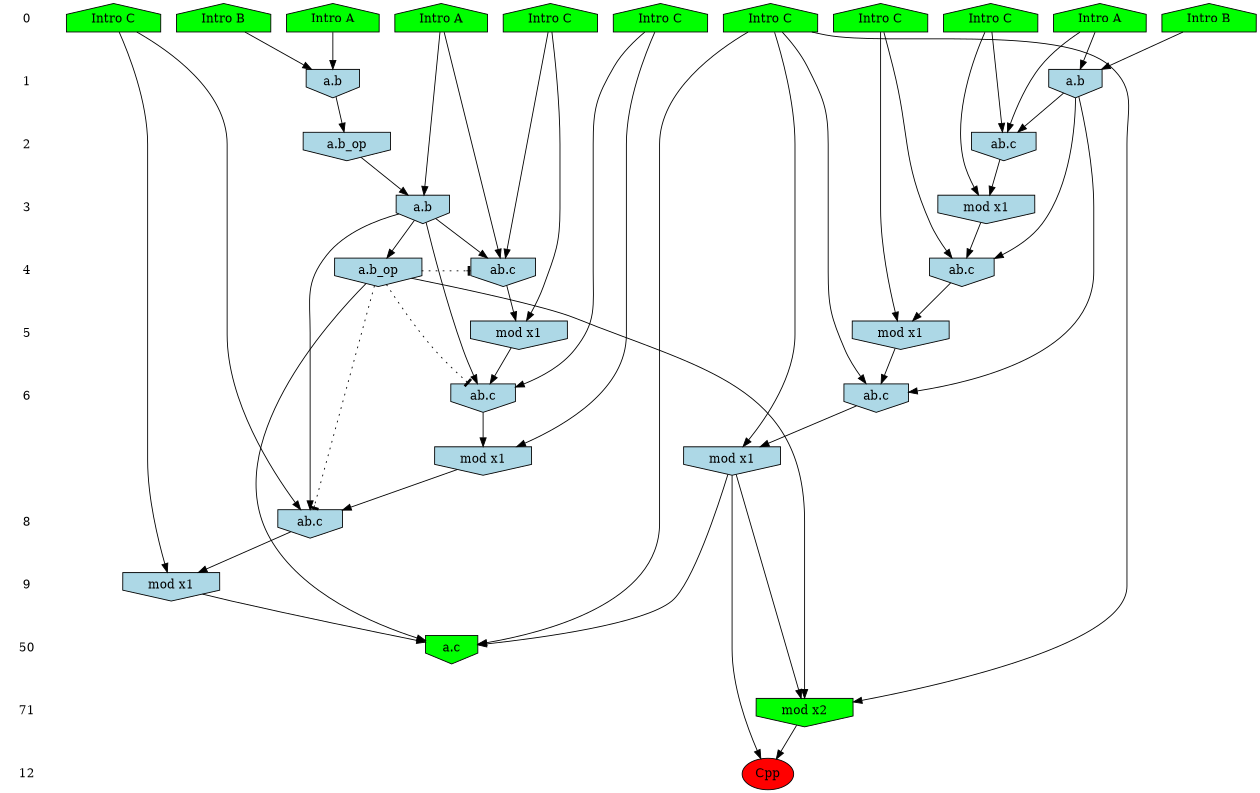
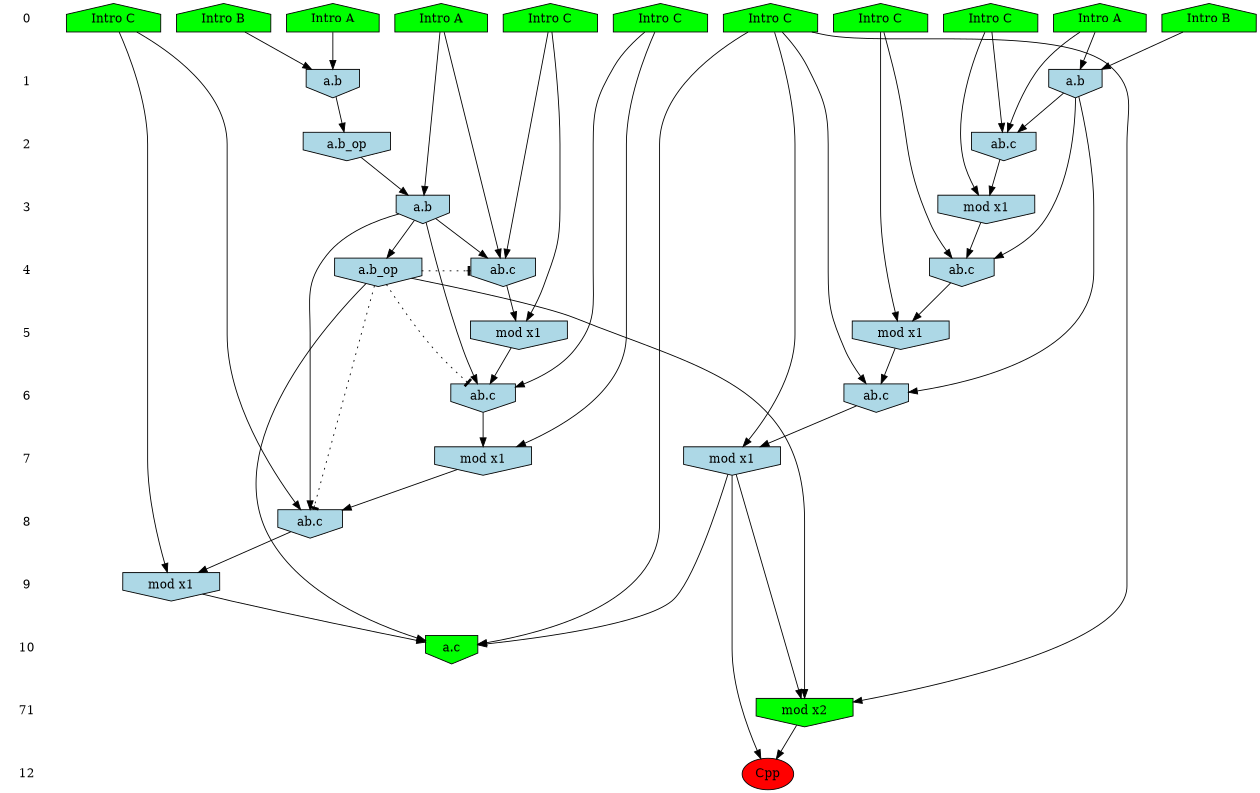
  digraph {
    ranksep=.5
    node [shape=invhouse fillcolor=lightblue style=filled]
    0 [shape=plaintext fillcolor="" style=""]
    n2 [fillcolor=green label="Intro A" shape=house]
    n3 [fillcolor=green label="Intro B" shape=house]
    n4 [fillcolor=green label="Intro A" shape=house]
    n5 [fillcolor=green label="Intro A" shape=house]
    n6 [fillcolor=green label="Intro B" shape=house]
    n7 [fillcolor=green label="Intro C" shape=house]
    n8 [fillcolor=green label="Intro C" shape=house]
    n9 [fillcolor=green label="Intro C" shape=house]
    n10 [fillcolor=green label="Intro C" shape=house]
    n11 [fillcolor=green label="Intro C" shape=house]
    n12 [fillcolor=green label="Intro C" shape=house]
    1 [shape=plaintext fillcolor="" style=""]
    n14 [label="a.b"]
    n15 [label="a.b"]
    2 [shape=plaintext fillcolor="" style=""]
    n17 [label="a.b_op"]
    n18 [label="ab.c"]
    3 [shape=plaintext fillcolor="" style=""]
    n20 [label="a.b"]
    n21 [label="mod x1"]
    4 [shape=plaintext fillcolor="" style=""]
    n23 [label="ab.c"]
    n24 [label="ab.c"]
    n25 [label="a.b_op"]
    5 [shape=plaintext fillcolor="" style=""]
    n27 [label="mod x1"]
    n28 [label="mod x1"]
    6 [shape=plaintext fillcolor="" style=""]
    n30 [label="ab.c"]
    n31 [label="ab.c"]
+   7 [shape=plaintext fillcolor="" style=""]
    n33 [label="mod x1"]
    n34 [label="mod x1"]
    8 [shape=plaintext fillcolor="" style=""]
    n36 [label="ab.c"]
    9 [shape=plaintext fillcolor="" style=""]
    n38 [label="mod x1"]
-   10 [shape=plaintext label=50 fillcolor="" style=""]
+   10 [shape=plaintext fillcolor="" style=""]
    n40 [fillcolor=green label="a.c"]
    n41 [label=71 shape=plaintext fillcolor="" style=""]
    n42 [fillcolor=green label="mod x2"]
    12 [shape=plaintext fillcolor="" style=""]
    n44 [fillcolor=red label=Cpp shape=""]
    subgraph sub_1 {
      rank=same
      0
      n2
      n3
      n4
      n5
      n6
      n7
      n8
      n9
      n10
      n11
      n12
    }
    subgraph sub_2 {
      rank=same
      1
      n14
      n15
    }
    subgraph sub_3 {
      rank=same
      2
      n17
      n18
    }
    subgraph sub_4 {
      rank=same
      3
      n20
      n21
    }
    subgraph sub_5 {
      rank=same
      4
      n23
      n24
      n25
    }
    subgraph sub_6 {
      rank=same
      5
      n27
      n28
    }
    subgraph sub_7 {
      rank=same
      6
      n30
      n31
    }
    subgraph sub_8 {
      rank=same
+     7
      n33
      n34
    }
    subgraph sub_9 {
      rank=same
      8
      n36
    }
    subgraph sub_10 {
      rank=same
      9
      n38
    }
    subgraph sub_11 {
      rank=same
      10
      n40
    }
    subgraph sub_12 {
      rank=same
      n41
      n42
    }
    subgraph sub_13 {
      rank=same
      12
      n44
    }
    0 -> 1 [style=invis]
    n2 -> n20
    n2 -> n23
    n3 -> n15
    n4 -> n15
    n4 -> n18
    n5 -> n14
    n6 -> n14
    n7 -> n18
    n7 -> n21
    n8 -> n24
    n8 -> n27
    n9 -> n36
    n9 -> n38
    n10 -> n31
    n10 -> n34
    n11 -> n30
    n11 -> n33
    n11 -> n40
    n11 -> n42
    n12 -> n23
    n12 -> n28
    1 -> 2 [style=invis]
    n14 -> n17
    n15 -> n18
    n15 -> n24
    n15 -> n30
    2 -> 3 [style=invis]
    n17 -> n20
    n18 -> n21
    3 -> 4 [style=invis]
    n20 -> n23
    n20 -> n25
    n20 -> n31
    n20 -> n36
    n21 -> n24
    4 -> 5 [style=invis]
    n23 -> n28
    n24 -> n27
    n25 -> n23 [arrowhead=tee style=dotted]
    n25 -> n31 [arrowhead=tee style=dotted]
    n25 -> n36 [arrowhead=tee style=dotted]
    n25 -> n40
    n25 -> n42
    5 -> 6 [style=invis]
    n27 -> n30
    n28 -> n31
+   6 -> 7 [style=invis]
    n30 -> n33
    n31 -> n34
+   7 -> 8 [style=invis]
    n33 -> n40
    n33 -> n42
    n33 -> n44
    n34 -> n36
    8 -> 9 [style=invis]
    n36 -> n38
    9 -> 10 [style=invis]
    n38 -> n40
    10 -> n41 [style=invis]
    n41 -> 12 [style=invis]
    n42 -> n44
  }
